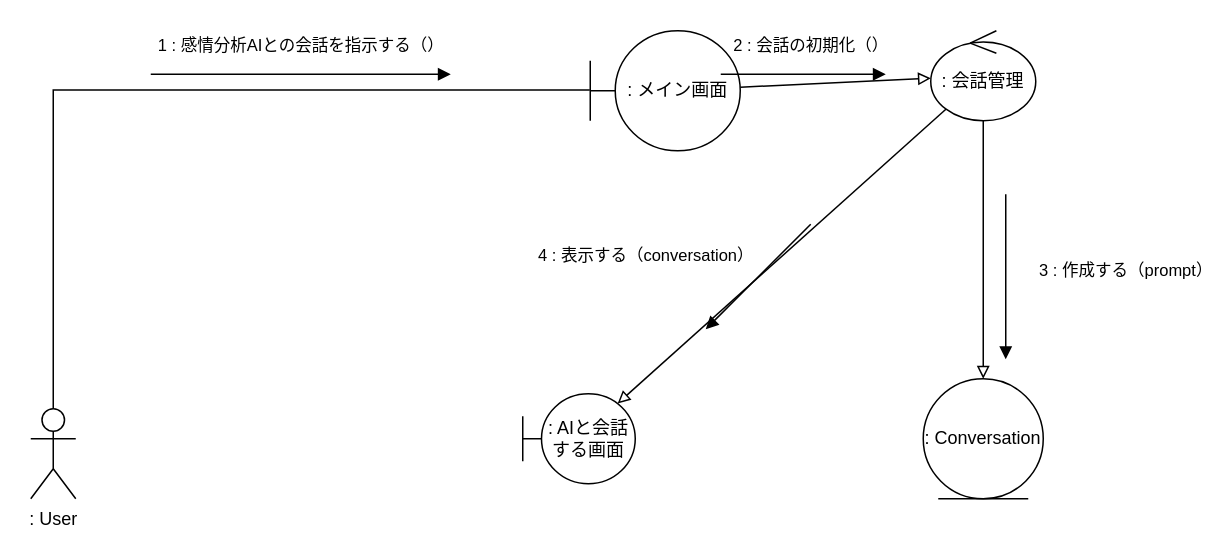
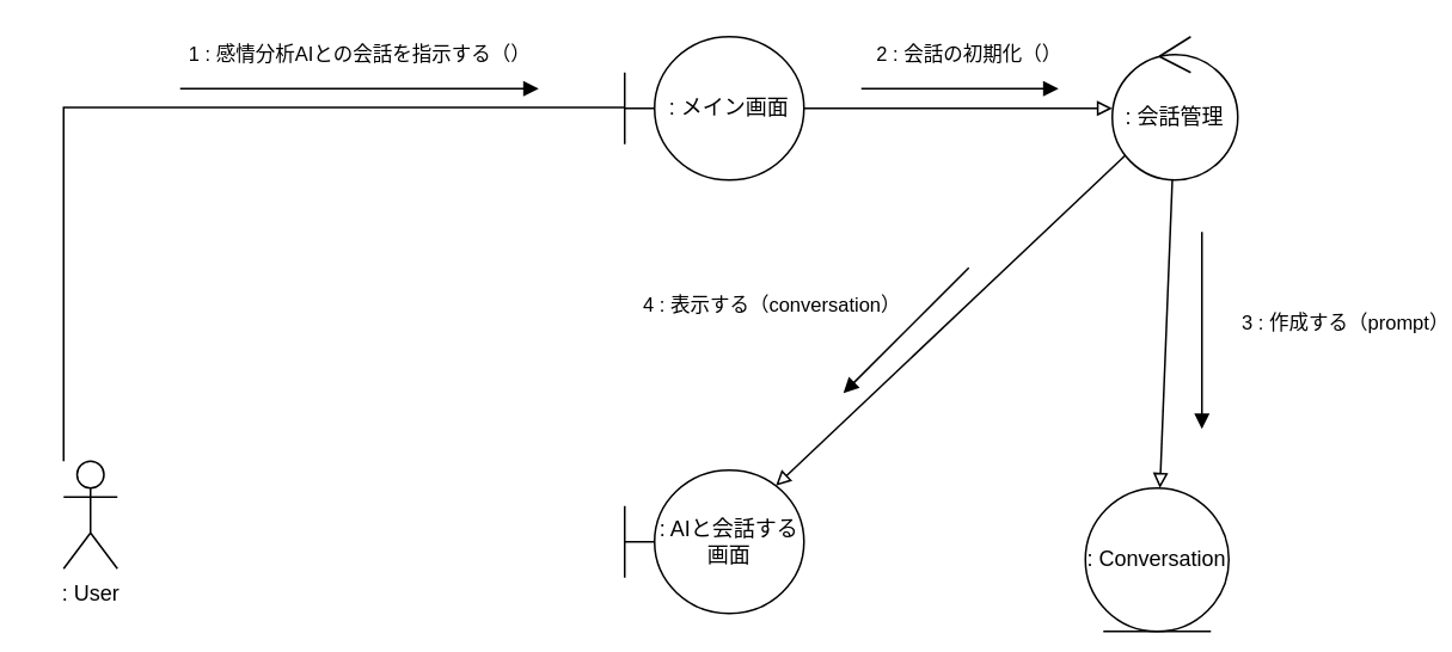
  <mxCell id="0" />
  <mxCell id="1" parent="0" />
  <mxCell id="2" style="edgeStyle=orthogonalEdgeStyle;html=1;entryX=-0.003;entryY=0.494;entryDx=0;entryDy=0;entryPerimeter=0;rounded=0;endArrow=none;endFill=0;" parent="1" source="3" target="6" edge="1"><mxGeometry relative="1" as="geometry"><Array as="points"><mxPoint x="35" y="59" /></Array></mxGeometry></mxCell>
- <mxCell id="3" value=": User" style="shape=umlActor;verticalLabelPosition=bottom;verticalAlign=top;html=1;outlineConnect=0;" parent="1" vertex="1"><mxGeometry x="20" y="272" width="30" height="60" as="geometry" /></mxCell>
+ <mxCell id="3" value=": User" style="shape=umlActor;verticalLabelPosition=bottom;verticalAlign=top;html=1;outlineConnect=0;" parent="1" vertex="1"><mxGeometry x="35" y="257" width="30" height="60" as="geometry" /></mxCell>
  <mxCell id="4" style="rounded=0;html=1;endArrow=block;endFill=0;entryX=0.843;entryY=0.109;entryDx=0;entryDy=0;entryPerimeter=0;" parent="1" source="11" target="8" edge="1"><mxGeometry relative="1" as="geometry" /></mxCell>
  <mxCell id="5" style="edgeStyle=none;html=1;rounded=0;endArrow=block;endFill=0;" parent="1" source="6" target="11" edge="1"><mxGeometry relative="1" as="geometry" /></mxCell>
- <mxCell id="6" value=": メイン画面" style="shape=umlBoundary;whiteSpace=wrap;html=1;" parent="1" vertex="1"><mxGeometry x="393" y="20" width="100" height="80" as="geometry" /></mxCell>
+ <mxCell id="6" value=": メイン画面" style="shape=umlBoundary;whiteSpace=wrap;html=1;" parent="1" vertex="1"><mxGeometry x="348" y="20" width="100" height="80" as="geometry" /></mxCell>
  <mxCell id="7" value="1 : 感情分析AIとの会話を指示する（）" style="html=1;verticalAlign=bottom;endArrow=block;rounded=0;" parent="1" edge="1"><mxGeometry y="10" width="80" relative="1" as="geometry"><mxPoint x="100" y="49" as="sourcePoint" /><mxPoint x="300" y="49" as="targetPoint" /><mxPoint as="offset" /></mxGeometry></mxCell>
- <mxCell id="8" value=": AIと会話する画面" style="shape=umlBoundary;whiteSpace=wrap;html=1;" parent="1" vertex="1"><mxGeometry x="348" y="262" width="75" height="60" as="geometry" /></mxCell>
+ <mxCell id="8" value=": AIと会話する画面" style="shape=umlBoundary;whiteSpace=wrap;html=1;" parent="1" vertex="1"><mxGeometry x="348" y="262" width="100" height="80" as="geometry" /></mxCell>
  <mxCell id="9" value="4 : 表示する（conversation）" style="html=1;verticalAlign=bottom;endArrow=block;rounded=0;" parent="1" edge="1"><mxGeometry x="1" y="-57" width="80" relative="1" as="geometry"><mxPoint x="540" y="149" as="sourcePoint" /><mxPoint x="470" y="219" as="targetPoint" /><mxPoint as="offset" /></mxGeometry></mxCell>
  <mxCell id="10" style="edgeStyle=none;rounded=0;html=1;endArrow=block;endFill=0;" parent="1" source="11" target="13" edge="1"><mxGeometry relative="1" as="geometry" /></mxCell>
- <mxCell id="11" value=": 会話管理" style="ellipse;shape=umlControl;whiteSpace=wrap;html=1;" parent="1" vertex="1"><mxGeometry x="620" y="20" width="70" height="60" as="geometry" /></mxCell>
+ <mxCell id="11" value=": 会話管理" style="ellipse;shape=umlControl;whiteSpace=wrap;html=1;" parent="1" vertex="1"><mxGeometry x="620" y="20" width="70" height="80" as="geometry" /></mxCell>
  <mxCell id="12" value="2 : 会話の初期化（）" style="html=1;verticalAlign=bottom;endArrow=block;rounded=0;" parent="1" edge="1"><mxGeometry x="0.091" y="10" width="80" relative="1" as="geometry"><mxPoint x="480" y="49" as="sourcePoint" /><mxPoint x="590" y="49" as="targetPoint" /><mxPoint as="offset" /></mxGeometry></mxCell>
- <mxCell id="13" value=": Conversation" style="ellipse;shape=umlEntity;whiteSpace=wrap;html=1;" parent="1" vertex="1"><mxGeometry x="615" y="252" width="80" height="80" as="geometry" /></mxCell>
+ <mxCell id="13" value=": Conversation" style="ellipse;shape=umlEntity;whiteSpace=wrap;html=1;" parent="1" vertex="1"><mxGeometry x="605" y="272" width="80" height="80" as="geometry" /></mxCell>
  <mxCell id="14" value="3 : 作成する（prompt）" style="html=1;verticalAlign=bottom;endArrow=block;rounded=0;" parent="1" edge="1"><mxGeometry x="0.091" y="80" width="80" relative="1" as="geometry"><mxPoint x="670" y="129" as="sourcePoint" /><mxPoint x="670" y="239" as="targetPoint" /><mxPoint as="offset" /></mxGeometry></mxCell>
